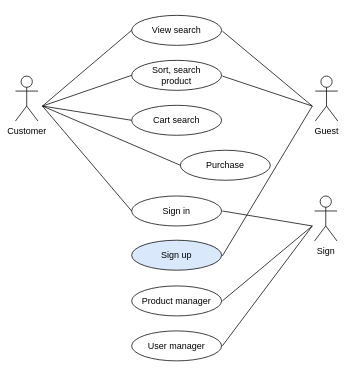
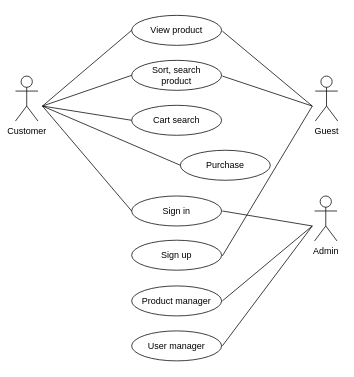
  <mxCell id="0" />
  <mxCell id="1" parent="0" />
- <mxCell id="2" value="View search" style="ellipse;whiteSpace=wrap;html=1;" vertex="1" parent="1"><mxGeometry x="175" y="20" width="120" height="40" as="geometry" /></mxCell>
+ <mxCell id="2" value="View product" style="ellipse;whiteSpace=wrap;html=1;" vertex="1" parent="1"><mxGeometry x="175" y="20" width="120" height="40" as="geometry" /></mxCell>
  <mxCell id="3" value="Customer" style="shape=umlActor;html=1;verticalLabelPosition=bottom;verticalAlign=top;align=center;" vertex="1" parent="1"><mxGeometry x="20" y="101" width="30" height="60" as="geometry" /></mxCell>
- <mxCell id="4" value="Sign" style="shape=umlActor;html=1;verticalLabelPosition=bottom;verticalAlign=top;align=center;" vertex="1" parent="1"><mxGeometry x="419" y="261" width="30" height="60" as="geometry" /></mxCell>
+ <mxCell id="4" value="Admin" style="shape=umlActor;html=1;verticalLabelPosition=bottom;verticalAlign=top;align=center;" vertex="1" parent="1"><mxGeometry x="419" y="261" width="30" height="60" as="geometry" /></mxCell>
  <mxCell id="5" value="Guest" style="shape=umlActor;html=1;verticalLabelPosition=bottom;verticalAlign=top;align=center;" vertex="1" parent="1"><mxGeometry x="420" y="101" width="30" height="60" as="geometry" /></mxCell>
  <mxCell id="6" value="Sort, search&lt;br&gt;product" style="ellipse;whiteSpace=wrap;html=1;" vertex="1" parent="1"><mxGeometry x="175" y="80" width="120" height="40" as="geometry" /></mxCell>
  <mxCell id="7" value="Cart search" style="ellipse;whiteSpace=wrap;html=1;verticalAlign=middle;" vertex="1" parent="1"><mxGeometry x="175" y="140" width="120" height="40" as="geometry" /></mxCell>
  <mxCell id="8" value="" style="endArrow=none;html=1;rounded=0;entryX=0;entryY=0.5;entryDx=0;entryDy=0;" edge="1" parent="1" target="2"><mxGeometry width="50" height="50" relative="1" as="geometry"><mxPoint x="56" y="141" as="sourcePoint" /><mxPoint x="346" y="171" as="targetPoint" /></mxGeometry></mxCell>
  <mxCell id="9" value="Purchase" style="ellipse;whiteSpace=wrap;html=1;verticalAlign=middle;" vertex="1" parent="1"><mxGeometry x="240" y="200" width="120" height="40" as="geometry" /></mxCell>
  <mxCell id="10" value="" style="endArrow=none;html=1;rounded=0;entryX=0;entryY=0.5;entryDx=0;entryDy=0;" edge="1" parent="1" target="9"><mxGeometry width="50" height="50" relative="1" as="geometry"><mxPoint x="56" y="141" as="sourcePoint" /><mxPoint x="266" y="161" as="targetPoint" /></mxGeometry></mxCell>
  <mxCell id="11" value="" style="endArrow=none;html=1;rounded=0;entryX=0;entryY=0.5;entryDx=0;entryDy=0;" edge="1" parent="1" target="7"><mxGeometry width="50" height="50" relative="1" as="geometry"><mxPoint x="56" y="141" as="sourcePoint" /><mxPoint x="166" y="161" as="targetPoint" /></mxGeometry></mxCell>
  <mxCell id="12" value="" style="endArrow=none;html=1;rounded=0;entryX=0;entryY=0.5;entryDx=0;entryDy=0;" edge="1" parent="1" target="6"><mxGeometry width="50" height="50" relative="1" as="geometry"><mxPoint x="56" y="141" as="sourcePoint" /><mxPoint x="195" y="241" as="targetPoint" /></mxGeometry></mxCell>
  <mxCell id="13" value="Sign in" style="ellipse;whiteSpace=wrap;html=1;verticalAlign=middle;" vertex="1" parent="1"><mxGeometry x="175" y="261" width="120" height="40" as="geometry" /></mxCell>
- <mxCell id="14" value="Sign up" style="ellipse;whiteSpace=wrap;html=1;verticalAlign=middle;fillColor=#dae8fc;" vertex="1" parent="1"><mxGeometry x="175" y="320" width="120" height="40" as="geometry" /></mxCell>
+ <mxCell id="14" value="Sign up" style="ellipse;whiteSpace=wrap;html=1;verticalAlign=middle;" vertex="1" parent="1"><mxGeometry x="175" y="320" width="120" height="40" as="geometry" /></mxCell>
  <mxCell id="15" value="" style="endArrow=none;html=1;rounded=0;entryX=0;entryY=0.5;entryDx=0;entryDy=0;" edge="1" parent="1" target="13"><mxGeometry width="50" height="50" relative="1" as="geometry"><mxPoint x="56" y="141" as="sourcePoint" /><mxPoint x="185" y="230" as="targetPoint" /></mxGeometry></mxCell>
  <mxCell id="16" value="Product manager" style="ellipse;whiteSpace=wrap;html=1;verticalAlign=middle;" vertex="1" parent="1"><mxGeometry x="175" y="381" width="120" height="40" as="geometry" /></mxCell>
  <mxCell id="17" value="" style="endArrow=none;html=1;rounded=0;" edge="1" parent="1"><mxGeometry width="50" height="50" relative="1" as="geometry"><mxPoint x="416" y="141" as="sourcePoint" /><mxPoint x="296" y="41" as="targetPoint" /></mxGeometry></mxCell>
  <mxCell id="18" value="" style="endArrow=none;html=1;rounded=0;" edge="1" parent="1"><mxGeometry width="50" height="50" relative="1" as="geometry"><mxPoint x="416" y="141" as="sourcePoint" /><mxPoint x="296" y="101" as="targetPoint" /></mxGeometry></mxCell>
  <mxCell id="19" value="" style="endArrow=none;html=1;rounded=0;" edge="1" parent="1"><mxGeometry width="50" height="50" relative="1" as="geometry"><mxPoint x="416" y="141" as="sourcePoint" /><mxPoint x="296" y="341" as="targetPoint" /></mxGeometry></mxCell>
  <mxCell id="20" value="" style="endArrow=none;html=1;rounded=0;" edge="1" parent="1"><mxGeometry width="50" height="50" relative="1" as="geometry"><mxPoint x="296" y="401" as="sourcePoint" /><mxPoint x="416" y="301" as="targetPoint" /></mxGeometry></mxCell>
  <mxCell id="21" value="" style="endArrow=none;html=1;rounded=0;" edge="1" parent="1"><mxGeometry width="50" height="50" relative="1" as="geometry"><mxPoint x="296" y="281" as="sourcePoint" /><mxPoint x="416" y="301" as="targetPoint" /></mxGeometry></mxCell>
  <mxCell id="22" value="User manager" style="ellipse;whiteSpace=wrap;html=1;verticalAlign=middle;" vertex="1" parent="1"><mxGeometry x="175" y="441" width="120" height="40" as="geometry" /></mxCell>
  <mxCell id="23" value="" style="endArrow=none;html=1;rounded=0;" edge="1" parent="1"><mxGeometry width="50" height="50" relative="1" as="geometry"><mxPoint x="296" y="461" as="sourcePoint" /><mxPoint x="416" y="301" as="targetPoint" /></mxGeometry></mxCell>
